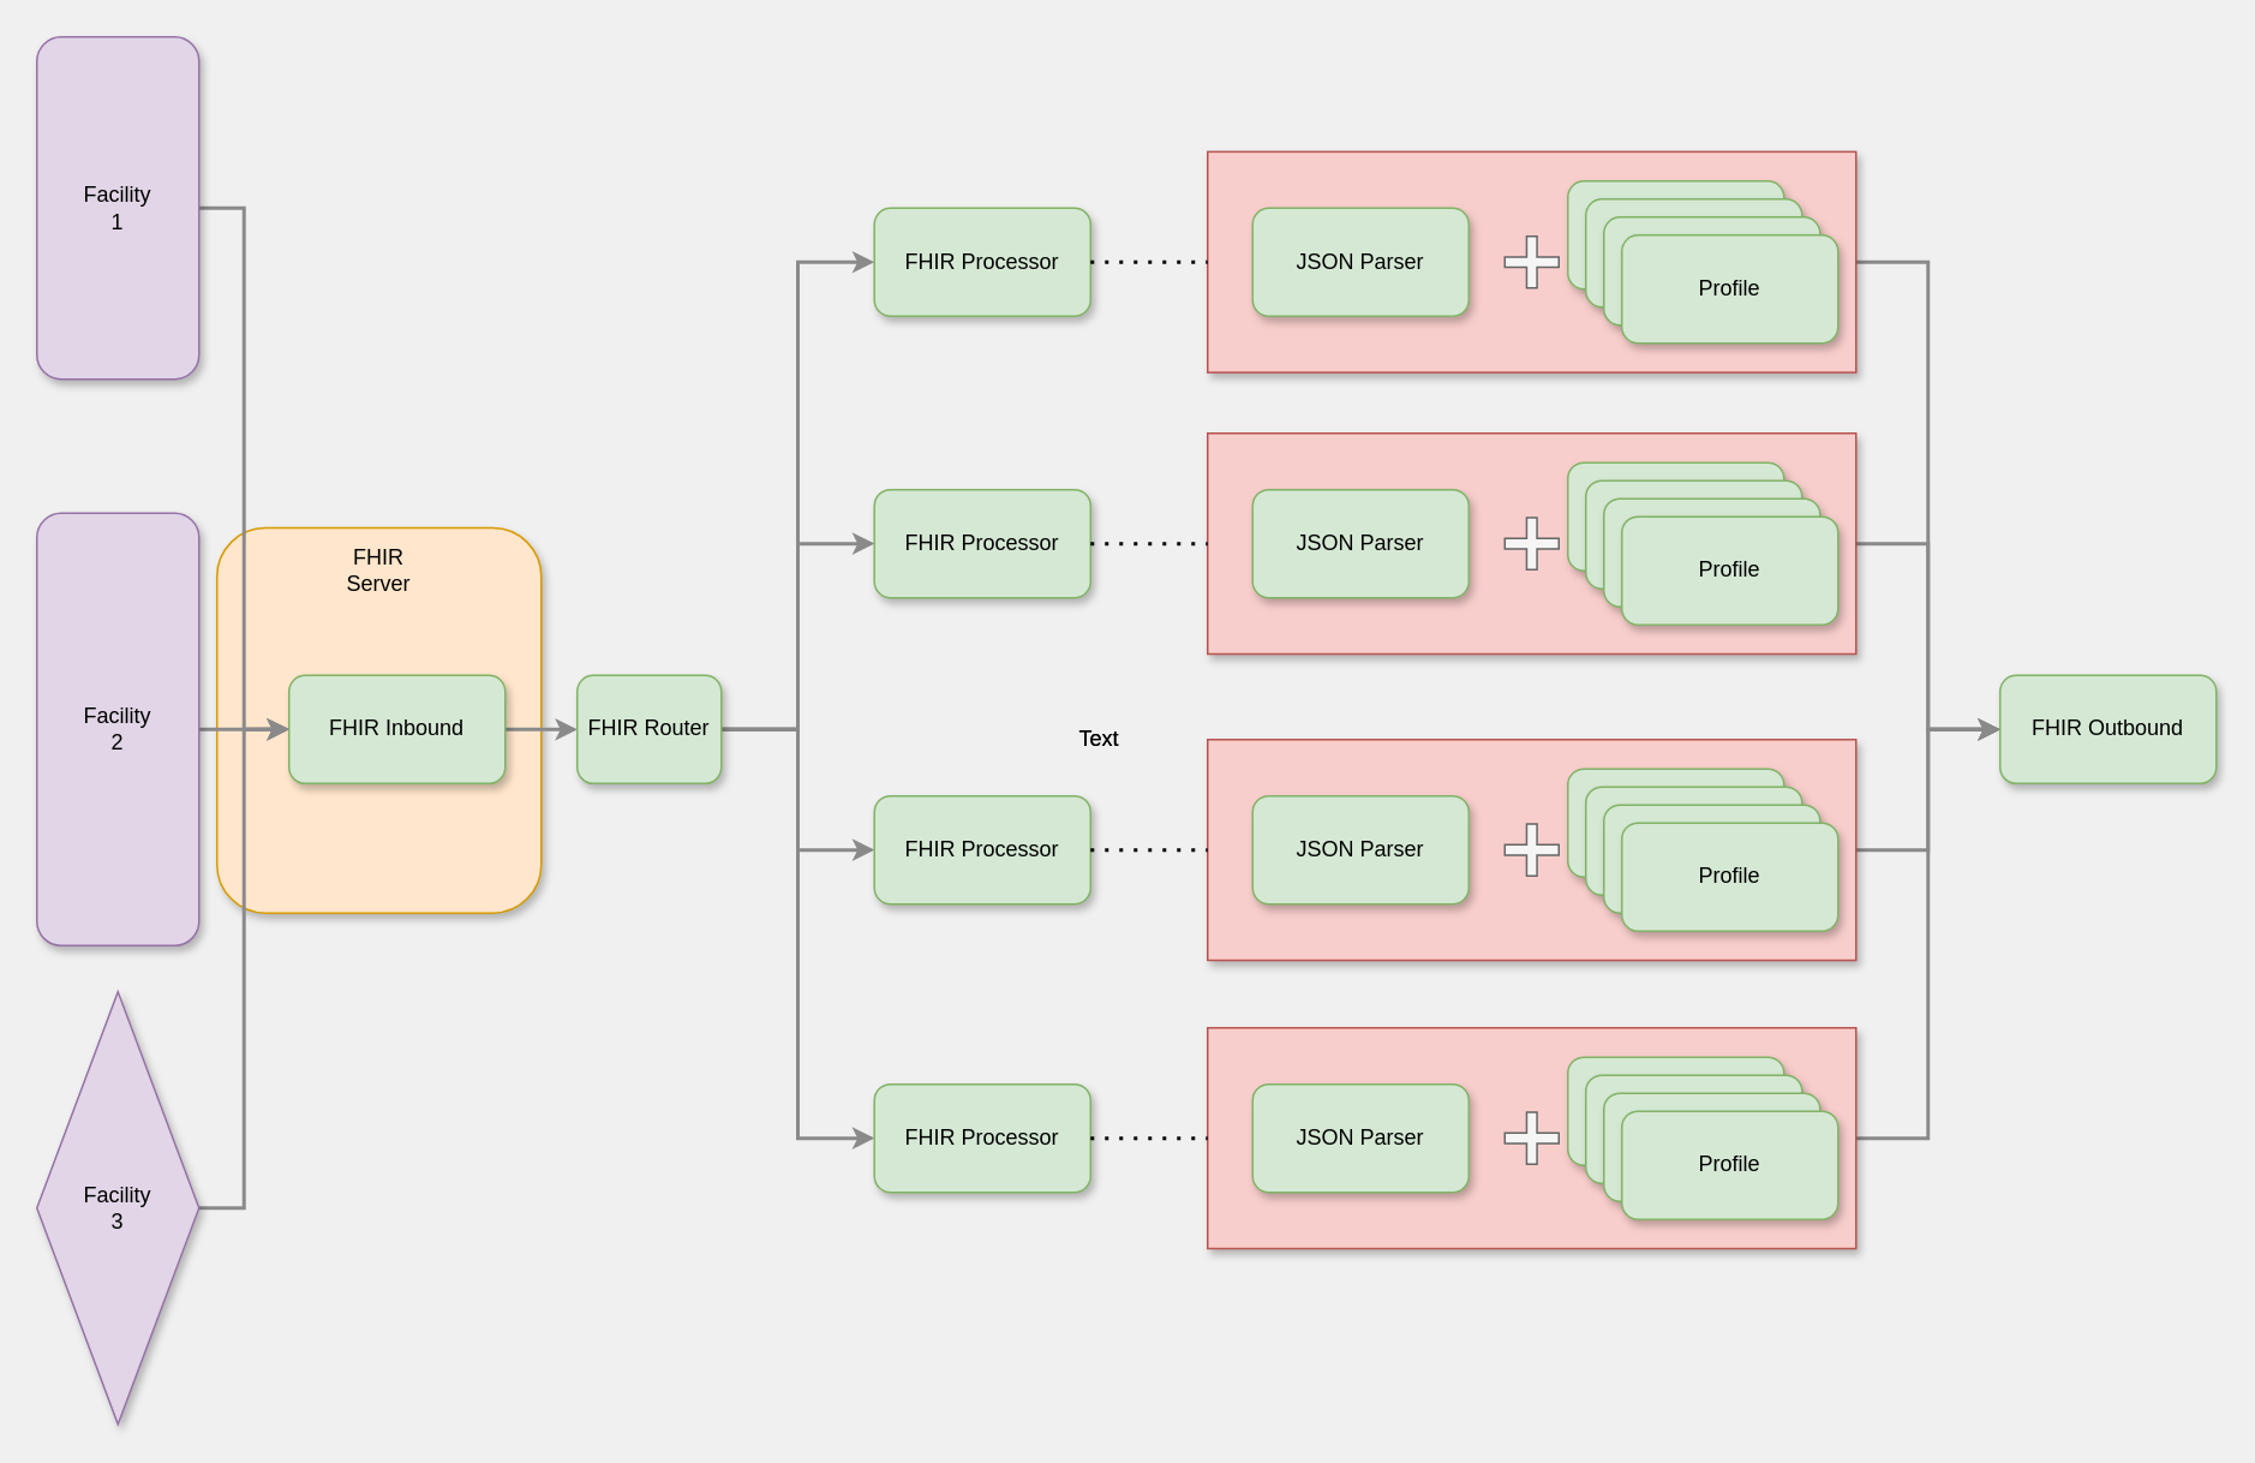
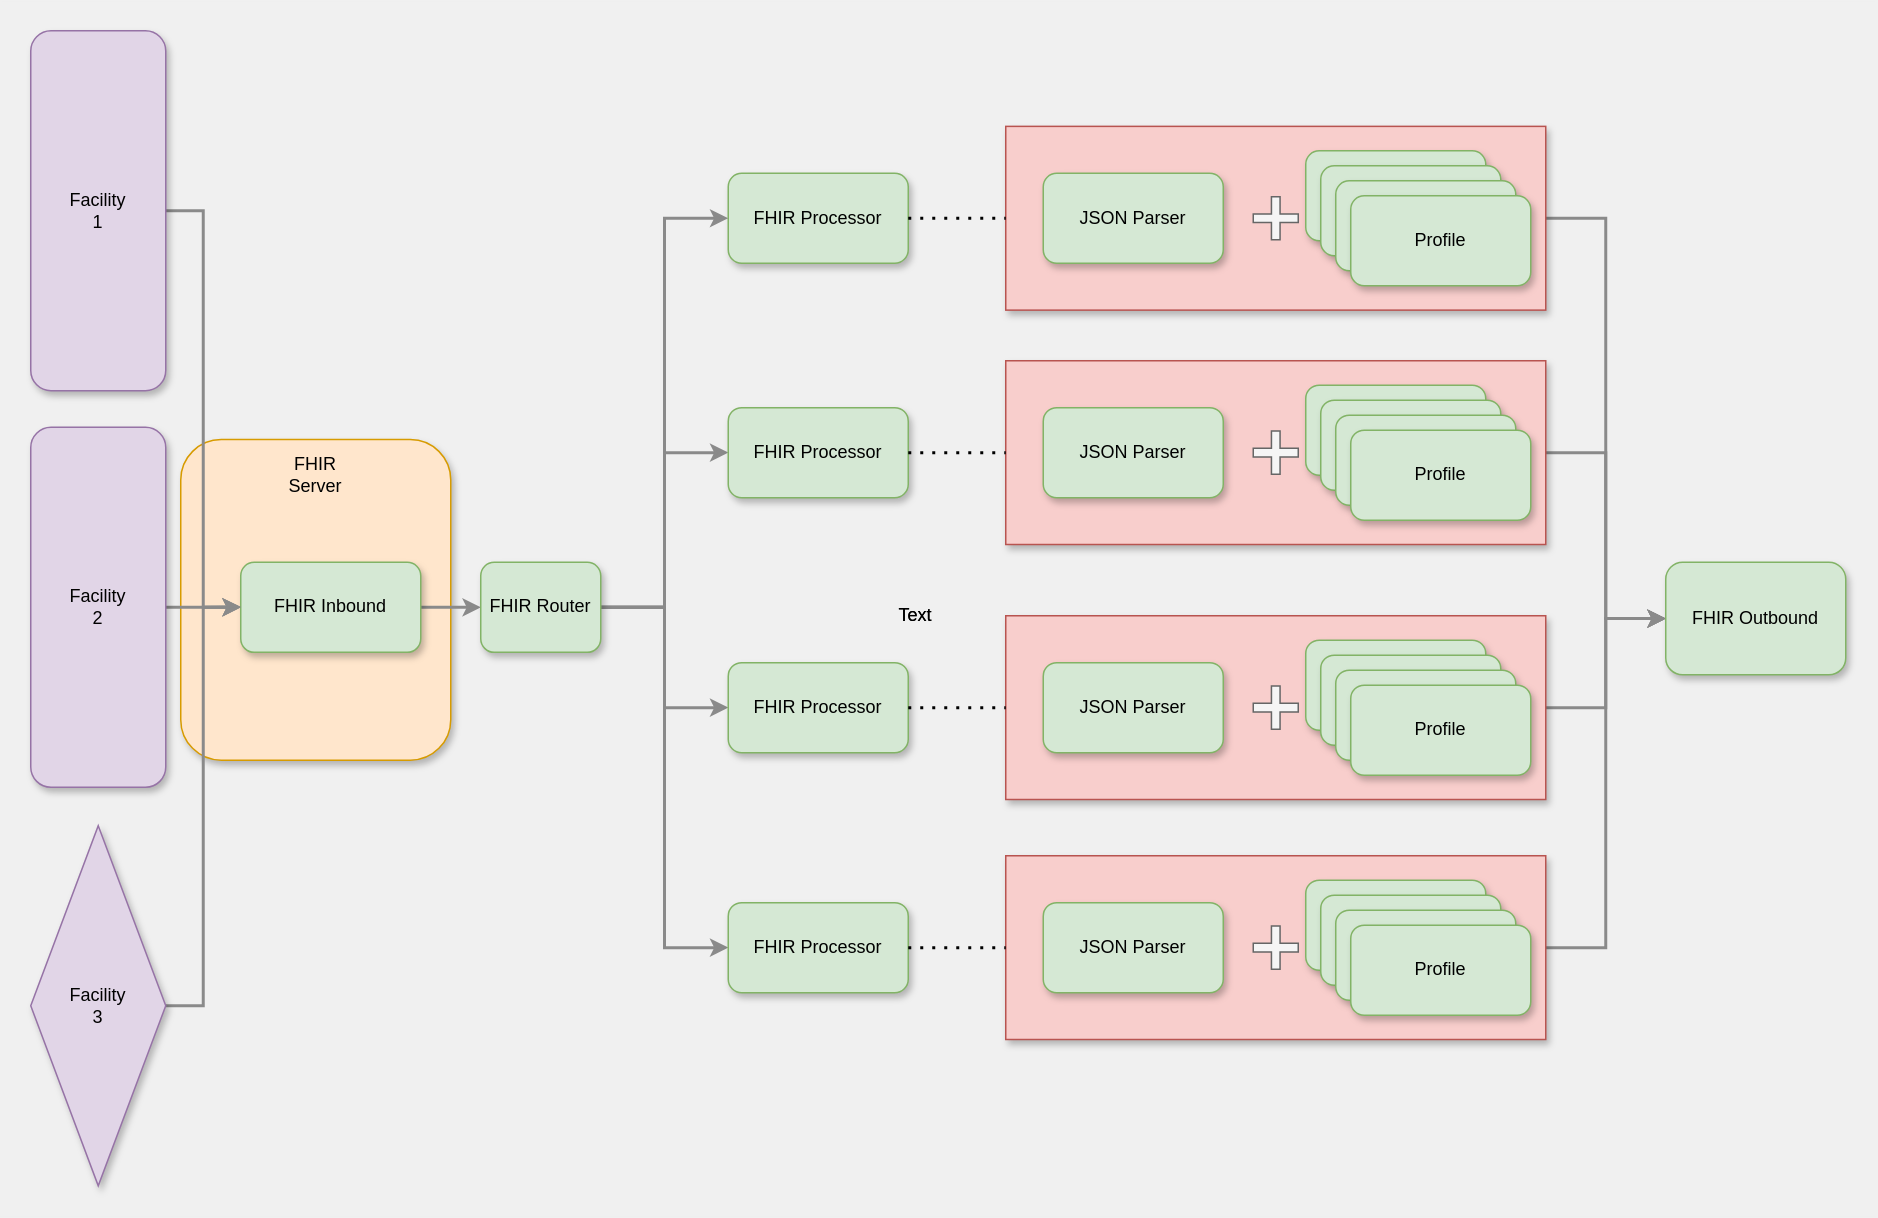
  <mxCell id="0" />
  <mxCell id="1" parent="0" />
  <mxCell id="2" value="" style="rounded=1;whiteSpace=wrap;html=1;fillColor=#ffe6cc;shadow=1;strokeColor=#d79b00;align=left;" vertex="1" parent="1"><mxGeometry x="120" y="292.52" width="180" height="213.74" as="geometry" /></mxCell>
  <mxCell id="3" style="edgeStyle=orthogonalEdgeStyle;rounded=0;orthogonalLoop=1;jettySize=auto;html=1;exitX=1;exitY=0.5;exitDx=0;exitDy=0;entryX=0;entryY=0.5;entryDx=0;entryDy=0;strokeColor=#8A8A8A;strokeWidth=2;" edge="1" parent="1" source="4" target="22"><mxGeometry relative="1" as="geometry" /></mxCell>
  <mxCell id="4" value="FHIR Inbound" style="rounded=1;whiteSpace=wrap;html=1;fillColor=#d5e8d4;strokeColor=#82b366;shadow=1;" parent="1" vertex="1"><mxGeometry x="160" y="374.38" width="120" height="60" as="geometry" /></mxCell>
  <mxCell id="5" value="FHIR Processor" style="rounded=1;whiteSpace=wrap;html=1;fillColor=#d5e8d4;strokeColor=#82b366;shadow=1;" parent="1" vertex="1"><mxGeometry x="485" y="115" width="120" height="60" as="geometry" /></mxCell>
  <mxCell id="6" style="edgeStyle=orthogonalEdgeStyle;rounded=0;orthogonalLoop=1;jettySize=auto;html=1;exitX=1;exitY=0.5;exitDx=0;exitDy=0;entryX=0;entryY=0.5;entryDx=0;entryDy=0;strokeColor=#8A8A8A;strokeWidth=2;" edge="1" parent="1" source="7" target="60"><mxGeometry relative="1" as="geometry" /></mxCell>
  <mxCell id="7" value="" style="rounded=0;whiteSpace=wrap;html=1;shadow=1;strokeColor=#b85450;fillColor=#f8cecc;" parent="1" vertex="1"><mxGeometry x="670" y="83.75" width="360" height="122.5" as="geometry" /></mxCell>
  <mxCell id="8" value="JSON Parser" style="rounded=1;whiteSpace=wrap;html=1;fillColor=#d5e8d4;strokeColor=#82b366;shadow=1;" parent="1" vertex="1"><mxGeometry x="695" y="115" width="120" height="60" as="geometry" /></mxCell>
  <mxCell id="9" value="Profile" style="rounded=1;whiteSpace=wrap;html=1;fillColor=#d5e8d4;strokeColor=#82b366;shadow=1;" parent="1" vertex="1"><mxGeometry x="870" y="100.01" width="120" height="60" as="geometry" /></mxCell>
  <mxCell id="10" style="edgeStyle=orthogonalEdgeStyle;rounded=0;orthogonalLoop=1;jettySize=auto;html=1;exitX=0.5;exitY=1;exitDx=0;exitDy=0;strokeColor=#000000;" parent="1" source="9" target="9" edge="1"><mxGeometry relative="1" as="geometry" /></mxCell>
  <mxCell id="11" value="" style="shape=cross;whiteSpace=wrap;html=1;rounded=0;fillColor=#f5f5f5;strokeColor=#666666;fontColor=#333333;" parent="1" vertex="1"><mxGeometry x="835" y="130.63" width="30" height="28.75" as="geometry" /></mxCell>
  <mxCell id="12" style="edgeStyle=orthogonalEdgeStyle;rounded=0;orthogonalLoop=1;jettySize=auto;html=1;exitX=1;exitY=0.5;exitDx=0;exitDy=0;entryX=0;entryY=0.5;entryDx=0;entryDy=0;strokeWidth=2;strokeColor=#8A8A8A;" edge="1" parent="1" source="13" target="4"><mxGeometry relative="1" as="geometry" /></mxCell>
- <mxCell id="13" value="Facility&lt;br&gt;1" style="rounded=1;whiteSpace=wrap;html=1;fillColor=#e1d5e7;shadow=1;strokeColor=#9673a6;" vertex="1" parent="1"><mxGeometry x="20" y="20" width="90" height="190" as="geometry" /></mxCell>
+ <mxCell id="13" value="Facility&lt;br&gt;1" style="rounded=1;whiteSpace=wrap;html=1;fillColor=#e1d5e7;shadow=1;strokeColor=#9673a6;" vertex="1" parent="1"><mxGeometry x="20" y="20" width="90" height="240" as="geometry" /></mxCell>
  <mxCell id="14" style="edgeStyle=orthogonalEdgeStyle;rounded=0;orthogonalLoop=1;jettySize=auto;html=1;exitX=1;exitY=0.5;exitDx=0;exitDy=0;strokeWidth=2;strokeColor=#8A8A8A;" edge="1" parent="1" source="15"><mxGeometry relative="1" as="geometry"><mxPoint x="160" y="404" as="targetPoint" /></mxGeometry></mxCell>
  <mxCell id="15" value="Facility&lt;br&gt;2" style="rounded=1;whiteSpace=wrap;html=1;fillColor=#e1d5e7;shadow=1;strokeColor=#9673a6;" vertex="1" parent="1"><mxGeometry x="20" y="284.38" width="90" height="240" as="geometry" /></mxCell>
  <mxCell id="16" style="edgeStyle=orthogonalEdgeStyle;rounded=0;orthogonalLoop=1;jettySize=auto;html=1;exitX=1;exitY=0.5;exitDx=0;exitDy=0;entryX=0;entryY=0.5;entryDx=0;entryDy=0;strokeWidth=2;strokeColor=#8A8A8A;" edge="1" parent="1" source="17" target="4"><mxGeometry relative="1" as="geometry" /></mxCell>
  <mxCell id="17" value="Facility&lt;br&gt;3" style="rhombus;whiteSpace=wrap;html=1;fillColor=#e1d5e7;shadow=1;strokeColor=#9673a6;" vertex="1" parent="1"><mxGeometry x="20" y="550" width="90" height="240" as="geometry" /></mxCell>
  <mxCell id="18" style="edgeStyle=orthogonalEdgeStyle;rounded=0;orthogonalLoop=1;jettySize=auto;html=1;exitX=1;exitY=0.5;exitDx=0;exitDy=0;entryX=0;entryY=0.5;entryDx=0;entryDy=0;strokeColor=#8A8A8A;strokeWidth=2;" edge="1" parent="1" source="22" target="5"><mxGeometry relative="1" as="geometry" /></mxCell>
  <mxCell id="19" style="edgeStyle=orthogonalEdgeStyle;rounded=0;orthogonalLoop=1;jettySize=auto;html=1;exitX=1;exitY=0.5;exitDx=0;exitDy=0;entryX=0;entryY=0.5;entryDx=0;entryDy=0;strokeColor=#8A8A8A;strokeWidth=2;" edge="1" parent="1" source="22" target="27"><mxGeometry relative="1" as="geometry" /></mxCell>
  <mxCell id="20" style="edgeStyle=orthogonalEdgeStyle;rounded=0;orthogonalLoop=1;jettySize=auto;html=1;exitX=1;exitY=0.5;exitDx=0;exitDy=0;entryX=0;entryY=0.5;entryDx=0;entryDy=0;strokeColor=#8A8A8A;strokeWidth=2;" edge="1" parent="1" source="22" target="38"><mxGeometry relative="1" as="geometry" /></mxCell>
  <mxCell id="21" style="edgeStyle=orthogonalEdgeStyle;rounded=0;orthogonalLoop=1;jettySize=auto;html=1;exitX=1;exitY=0.5;exitDx=0;exitDy=0;entryX=0;entryY=0.5;entryDx=0;entryDy=0;strokeColor=#8A8A8A;strokeWidth=2;" edge="1" parent="1" source="22" target="49"><mxGeometry relative="1" as="geometry" /></mxCell>
  <mxCell id="22" value="FHIR Router" style="rounded=1;whiteSpace=wrap;html=1;fillColor=#d5e8d4;strokeColor=#82b366;shadow=1;" vertex="1" parent="1"><mxGeometry x="320" y="374.38" width="80" height="60" as="geometry" /></mxCell>
  <mxCell id="23" value="Profile" style="rounded=1;whiteSpace=wrap;html=1;fillColor=#d5e8d4;strokeColor=#82b366;shadow=1;" vertex="1" parent="1"><mxGeometry x="880" y="110.01" width="120" height="60" as="geometry" /></mxCell>
  <mxCell id="24" value="Profile" style="rounded=1;whiteSpace=wrap;html=1;fillColor=#d5e8d4;strokeColor=#82b366;shadow=1;" vertex="1" parent="1"><mxGeometry x="890" y="120.01" width="120" height="60" as="geometry" /></mxCell>
  <mxCell id="25" value="Profile" style="rounded=1;whiteSpace=wrap;html=1;fillColor=#d5e8d4;strokeColor=#82b366;shadow=1;" vertex="1" parent="1"><mxGeometry x="900" y="130.01" width="120" height="60" as="geometry" /></mxCell>
  <mxCell id="26" value="" style="endArrow=none;dashed=1;html=1;dashPattern=1 3;strokeWidth=2;exitX=1;exitY=0.5;exitDx=0;exitDy=0;entryX=0;entryY=0.5;entryDx=0;entryDy=0;" edge="1" parent="1" source="5" target="7"><mxGeometry width="50" height="50" relative="1" as="geometry"><mxPoint x="790" y="450" as="sourcePoint" /><mxPoint x="840" y="400" as="targetPoint" /></mxGeometry></mxCell>
  <mxCell id="27" value="FHIR Processor" style="rounded=1;whiteSpace=wrap;html=1;fillColor=#d5e8d4;strokeColor=#82b366;shadow=1;" vertex="1" parent="1"><mxGeometry x="485" y="271.25" width="120" height="60" as="geometry" /></mxCell>
  <mxCell id="28" style="edgeStyle=orthogonalEdgeStyle;rounded=0;orthogonalLoop=1;jettySize=auto;html=1;exitX=1;exitY=0.5;exitDx=0;exitDy=0;entryX=0;entryY=0.5;entryDx=0;entryDy=0;strokeColor=#8A8A8A;strokeWidth=2;" edge="1" parent="1" source="29" target="60"><mxGeometry relative="1" as="geometry" /></mxCell>
  <mxCell id="29" value="" style="rounded=0;whiteSpace=wrap;html=1;shadow=1;strokeColor=#b85450;fillColor=#f8cecc;" vertex="1" parent="1"><mxGeometry x="670" y="240" width="360" height="122.5" as="geometry" /></mxCell>
  <mxCell id="30" value="JSON Parser" style="rounded=1;whiteSpace=wrap;html=1;fillColor=#d5e8d4;strokeColor=#82b366;shadow=1;" vertex="1" parent="1"><mxGeometry x="695" y="271.25" width="120" height="60" as="geometry" /></mxCell>
  <mxCell id="31" value="Profile" style="rounded=1;whiteSpace=wrap;html=1;fillColor=#d5e8d4;strokeColor=#82b366;shadow=1;" vertex="1" parent="1"><mxGeometry x="870" y="256.26" width="120" height="60" as="geometry" /></mxCell>
  <mxCell id="32" style="edgeStyle=orthogonalEdgeStyle;rounded=0;orthogonalLoop=1;jettySize=auto;html=1;exitX=0.5;exitY=1;exitDx=0;exitDy=0;strokeColor=#000000;" edge="1" source="31" target="31" parent="1"><mxGeometry relative="1" as="geometry" /></mxCell>
  <mxCell id="33" value="" style="shape=cross;whiteSpace=wrap;html=1;rounded=0;fillColor=#f5f5f5;strokeColor=#666666;fontColor=#333333;" vertex="1" parent="1"><mxGeometry x="835" y="286.88" width="30" height="28.75" as="geometry" /></mxCell>
  <mxCell id="34" value="Profile" style="rounded=1;whiteSpace=wrap;html=1;fillColor=#d5e8d4;strokeColor=#82b366;shadow=1;" vertex="1" parent="1"><mxGeometry x="880" y="266.26" width="120" height="60" as="geometry" /></mxCell>
  <mxCell id="35" value="Profile" style="rounded=1;whiteSpace=wrap;html=1;fillColor=#d5e8d4;strokeColor=#82b366;shadow=1;" vertex="1" parent="1"><mxGeometry x="890" y="276.26" width="120" height="60" as="geometry" /></mxCell>
  <mxCell id="36" value="Profile" style="rounded=1;whiteSpace=wrap;html=1;fillColor=#d5e8d4;strokeColor=#82b366;shadow=1;" vertex="1" parent="1"><mxGeometry x="900" y="286.26" width="120" height="60" as="geometry" /></mxCell>
  <mxCell id="37" value="" style="endArrow=none;dashed=1;html=1;dashPattern=1 3;strokeWidth=2;exitX=1;exitY=0.5;exitDx=0;exitDy=0;entryX=0;entryY=0.5;entryDx=0;entryDy=0;" edge="1" source="27" target="29" parent="1"><mxGeometry width="50" height="50" relative="1" as="geometry"><mxPoint x="790" y="606.25" as="sourcePoint" /><mxPoint x="840" y="556.25" as="targetPoint" /></mxGeometry></mxCell>
  <mxCell id="38" value="FHIR Processor" style="rounded=1;whiteSpace=wrap;html=1;fillColor=#d5e8d4;strokeColor=#82b366;shadow=1;" vertex="1" parent="1"><mxGeometry x="485" y="441.25" width="120" height="60" as="geometry" /></mxCell>
  <mxCell id="39" style="edgeStyle=orthogonalEdgeStyle;rounded=0;orthogonalLoop=1;jettySize=auto;html=1;exitX=1;exitY=0.5;exitDx=0;exitDy=0;entryX=0;entryY=0.5;entryDx=0;entryDy=0;strokeColor=#8A8A8A;strokeWidth=2;" edge="1" parent="1" source="40" target="60"><mxGeometry relative="1" as="geometry" /></mxCell>
  <mxCell id="40" value="" style="rounded=0;whiteSpace=wrap;html=1;shadow=1;strokeColor=#b85450;fillColor=#f8cecc;" vertex="1" parent="1"><mxGeometry x="670" y="410" width="360" height="122.5" as="geometry" /></mxCell>
  <mxCell id="41" value="JSON Parser" style="rounded=1;whiteSpace=wrap;html=1;fillColor=#d5e8d4;strokeColor=#82b366;shadow=1;" vertex="1" parent="1"><mxGeometry x="695" y="441.25" width="120" height="60" as="geometry" /></mxCell>
  <mxCell id="42" value="Profile" style="rounded=1;whiteSpace=wrap;html=1;fillColor=#d5e8d4;strokeColor=#82b366;shadow=1;" vertex="1" parent="1"><mxGeometry x="870" y="426.26" width="120" height="60" as="geometry" /></mxCell>
  <mxCell id="43" style="edgeStyle=orthogonalEdgeStyle;rounded=0;orthogonalLoop=1;jettySize=auto;html=1;exitX=0.5;exitY=1;exitDx=0;exitDy=0;strokeColor=#000000;" edge="1" source="42" target="42" parent="1"><mxGeometry relative="1" as="geometry" /></mxCell>
  <mxCell id="44" value="" style="shape=cross;whiteSpace=wrap;html=1;rounded=0;fillColor=#f5f5f5;strokeColor=#666666;fontColor=#333333;" vertex="1" parent="1"><mxGeometry x="835" y="456.88" width="30" height="28.75" as="geometry" /></mxCell>
  <mxCell id="45" value="Profile" style="rounded=1;whiteSpace=wrap;html=1;fillColor=#d5e8d4;strokeColor=#82b366;shadow=1;" vertex="1" parent="1"><mxGeometry x="880" y="436.26" width="120" height="60" as="geometry" /></mxCell>
  <mxCell id="46" value="Profile" style="rounded=1;whiteSpace=wrap;html=1;fillColor=#d5e8d4;strokeColor=#82b366;shadow=1;" vertex="1" parent="1"><mxGeometry x="890" y="446.26" width="120" height="60" as="geometry" /></mxCell>
  <mxCell id="47" value="Profile" style="rounded=1;whiteSpace=wrap;html=1;fillColor=#d5e8d4;strokeColor=#82b366;shadow=1;" vertex="1" parent="1"><mxGeometry x="900" y="456.26" width="120" height="60" as="geometry" /></mxCell>
  <mxCell id="48" value="" style="endArrow=none;dashed=1;html=1;dashPattern=1 3;strokeWidth=2;exitX=1;exitY=0.5;exitDx=0;exitDy=0;entryX=0;entryY=0.5;entryDx=0;entryDy=0;" edge="1" source="38" target="40" parent="1"><mxGeometry width="50" height="50" relative="1" as="geometry"><mxPoint x="790" y="776.25" as="sourcePoint" /><mxPoint x="840" y="726.25" as="targetPoint" /></mxGeometry></mxCell>
  <mxCell id="49" value="FHIR Processor" style="rounded=1;whiteSpace=wrap;html=1;fillColor=#d5e8d4;strokeColor=#82b366;shadow=1;" vertex="1" parent="1"><mxGeometry x="485" y="601.25" width="120" height="60" as="geometry" /></mxCell>
  <mxCell id="50" style="edgeStyle=orthogonalEdgeStyle;rounded=0;orthogonalLoop=1;jettySize=auto;html=1;exitX=1;exitY=0.5;exitDx=0;exitDy=0;entryX=0;entryY=0.5;entryDx=0;entryDy=0;strokeColor=#8A8A8A;strokeWidth=2;" edge="1" parent="1" source="51" target="60"><mxGeometry relative="1" as="geometry" /></mxCell>
  <mxCell id="51" value="" style="rounded=0;whiteSpace=wrap;html=1;shadow=1;strokeColor=#b85450;fillColor=#f8cecc;" vertex="1" parent="1"><mxGeometry x="670" y="570" width="360" height="122.5" as="geometry" /></mxCell>
  <mxCell id="52" value="JSON Parser" style="rounded=1;whiteSpace=wrap;html=1;fillColor=#d5e8d4;strokeColor=#82b366;shadow=1;" vertex="1" parent="1"><mxGeometry x="695" y="601.25" width="120" height="60" as="geometry" /></mxCell>
  <mxCell id="53" value="Profile" style="rounded=1;whiteSpace=wrap;html=1;fillColor=#d5e8d4;strokeColor=#82b366;shadow=1;" vertex="1" parent="1"><mxGeometry x="870" y="586.26" width="120" height="60" as="geometry" /></mxCell>
  <mxCell id="54" style="edgeStyle=orthogonalEdgeStyle;rounded=0;orthogonalLoop=1;jettySize=auto;html=1;exitX=0.5;exitY=1;exitDx=0;exitDy=0;strokeColor=#000000;" edge="1" source="53" target="53" parent="1"><mxGeometry relative="1" as="geometry" /></mxCell>
  <mxCell id="55" value="" style="shape=cross;whiteSpace=wrap;html=1;rounded=0;fillColor=#f5f5f5;strokeColor=#666666;fontColor=#333333;" vertex="1" parent="1"><mxGeometry x="835" y="616.88" width="30" height="28.75" as="geometry" /></mxCell>
  <mxCell id="56" value="Profile" style="rounded=1;whiteSpace=wrap;html=1;fillColor=#d5e8d4;strokeColor=#82b366;shadow=1;" vertex="1" parent="1"><mxGeometry x="880" y="596.26" width="120" height="60" as="geometry" /></mxCell>
  <mxCell id="57" value="Profile" style="rounded=1;whiteSpace=wrap;html=1;fillColor=#d5e8d4;strokeColor=#82b366;shadow=1;" vertex="1" parent="1"><mxGeometry x="890" y="606.26" width="120" height="60" as="geometry" /></mxCell>
  <mxCell id="58" value="Profile" style="rounded=1;whiteSpace=wrap;html=1;fillColor=#d5e8d4;strokeColor=#82b366;shadow=1;" vertex="1" parent="1"><mxGeometry x="900" y="616.26" width="120" height="60" as="geometry" /></mxCell>
  <mxCell id="59" value="" style="endArrow=none;dashed=1;html=1;dashPattern=1 3;strokeWidth=2;exitX=1;exitY=0.5;exitDx=0;exitDy=0;entryX=0;entryY=0.5;entryDx=0;entryDy=0;" edge="1" source="49" target="51" parent="1"><mxGeometry width="50" height="50" relative="1" as="geometry"><mxPoint x="790" y="936.25" as="sourcePoint" /><mxPoint x="840" y="886.25" as="targetPoint" /></mxGeometry></mxCell>
- <mxCell id="60" value="FHIR Outbound" style="rounded=1;whiteSpace=wrap;html=1;fillColor=#d5e8d4;strokeColor=#82b366;shadow=1;" vertex="1" parent="1"><mxGeometry x="1110" y="374.38" width="120" height="60" as="geometry" /></mxCell>
+ <mxCell id="60" value="FHIR Outbound" style="rounded=1;whiteSpace=wrap;html=1;fillColor=#d5e8d4;strokeColor=#82b366;shadow=1;" vertex="1" parent="1"><mxGeometry x="1110" y="374.38" width="120" height="75" as="geometry" /></mxCell>
  <mxCell id="61" value="Text" style="text;html=1;strokeColor=none;fillColor=none;align=center;verticalAlign=middle;whiteSpace=wrap;rounded=0;" vertex="1" parent="1"><mxGeometry x="590" y="400" width="40" height="20" as="geometry" /></mxCell>
  <mxCell id="62" value="Text" style="text;html=1;strokeColor=none;fillColor=none;align=center;verticalAlign=middle;whiteSpace=wrap;rounded=0;" vertex="1" parent="1"><mxGeometry x="590" y="400" width="40" height="20" as="geometry" /></mxCell>
  <mxCell id="63" value="FHIR&lt;br&gt;Server" style="text;html=1;strokeColor=none;fillColor=none;align=center;verticalAlign=middle;whiteSpace=wrap;rounded=0;" vertex="1" parent="1"><mxGeometry x="190" y="306" width="40" height="20" as="geometry" /></mxCell>
